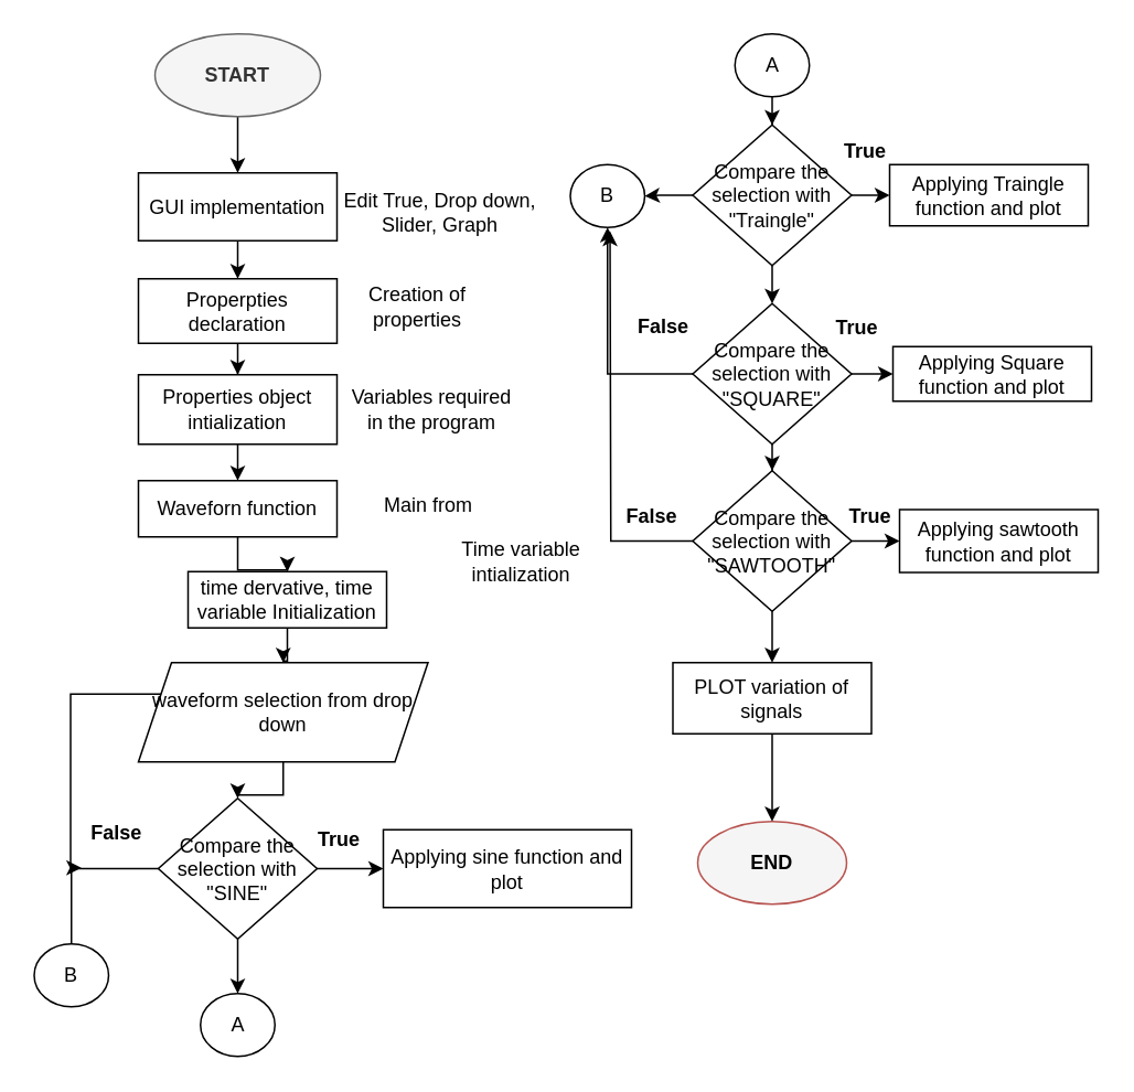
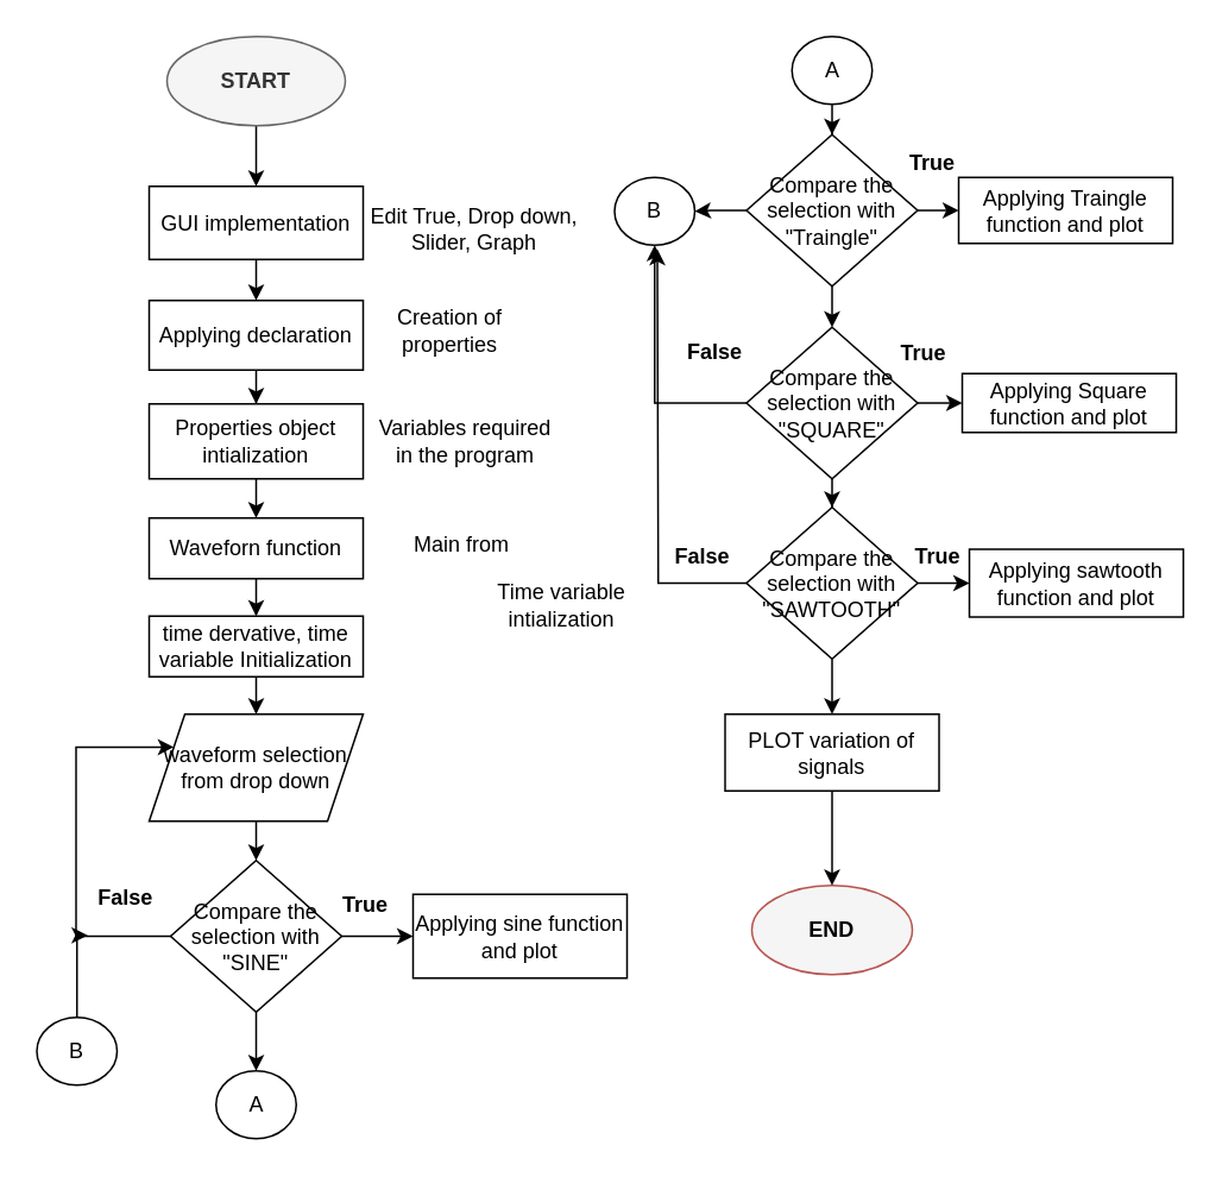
  <mxCell id="0" />
  <mxCell id="1" parent="0" />
  <mxCell id="2" style="edgeStyle=orthogonalEdgeStyle;rounded=0;orthogonalLoop=1;jettySize=auto;html=1;" edge="1" parent="1" source="3" target="16"><mxGeometry relative="1" as="geometry" /></mxCell>
  <mxCell id="3" value="&lt;b&gt;START&lt;/b&gt;" style="ellipse;whiteSpace=wrap;html=1;fillColor=#f5f5f5;strokeColor=#666666;fontColor=#333333;" parent="1" vertex="1"><mxGeometry x="93" y="20" width="100" height="50" as="geometry" /></mxCell>
  <mxCell id="4" value="" style="edgeStyle=orthogonalEdgeStyle;rounded=0;orthogonalLoop=1;jettySize=auto;html=1;" parent="1" source="5" target="7" edge="1"><mxGeometry relative="1" as="geometry" /></mxCell>
- <mxCell id="5" value="Properpties declaration" style="rounded=0;whiteSpace=wrap;html=1;" parent="1" vertex="1"><mxGeometry x="83" y="168" width="120" height="39" as="geometry" /></mxCell>
+ <mxCell id="5" value="Applying declaration" style="rounded=0;whiteSpace=wrap;html=1;" parent="1" vertex="1"><mxGeometry x="83" y="168" width="120" height="39" as="geometry" /></mxCell>
  <mxCell id="6" value="" style="edgeStyle=orthogonalEdgeStyle;rounded=0;orthogonalLoop=1;jettySize=auto;html=1;" parent="1" source="7" target="9" edge="1"><mxGeometry relative="1" as="geometry" /></mxCell>
  <mxCell id="7" value="Properties object intialization" style="rounded=0;whiteSpace=wrap;html=1;" parent="1" vertex="1"><mxGeometry x="83" y="226" width="120" height="42" as="geometry" /></mxCell>
  <mxCell id="8" style="edgeStyle=orthogonalEdgeStyle;rounded=0;orthogonalLoop=1;jettySize=auto;html=1;" edge="1" parent="1" source="9" target="25"><mxGeometry relative="1" as="geometry" /></mxCell>
  <mxCell id="9" value="Waveforn function" style="rounded=0;whiteSpace=wrap;html=1;" parent="1" vertex="1"><mxGeometry x="83" y="290" width="120" height="34" as="geometry" /></mxCell>
  <mxCell id="10" value="&lt;b&gt;False&lt;/b&gt;" style="text;html=1;strokeColor=none;fillColor=none;align=center;verticalAlign=middle;whiteSpace=wrap;rounded=0;" parent="1" vertex="1"><mxGeometry x="50" y="493" width="40" height="20" as="geometry" /></mxCell>
  <mxCell id="11" value="&lt;b&gt;END&lt;/b&gt;" style="ellipse;whiteSpace=wrap;html=1;fillColor=#f5f5f5;strokeColor=#b85450;" parent="1" vertex="1"><mxGeometry x="421" y="496" width="90" height="50" as="geometry" /></mxCell>
  <mxCell id="12" value="Creation of&amp;nbsp; properties&amp;nbsp;" style="text;html=1;strokeColor=none;fillColor=none;align=center;verticalAlign=middle;whiteSpace=wrap;rounded=0;" vertex="1" parent="1"><mxGeometry x="212" y="171" width="83" height="28" as="geometry" /></mxCell>
  <mxCell id="13" value="Variables required&lt;br&gt;in the program" style="text;html=1;align=center;verticalAlign=middle;resizable=0;points=[];autosize=1;" vertex="1" parent="1"><mxGeometry x="206" y="231.5" width="107" height="31" as="geometry" /></mxCell>
  <mxCell id="14" value="Main from" style="text;html=1;align=center;verticalAlign=middle;resizable=0;points=[];autosize=1;" vertex="1" parent="1"><mxGeometry x="217" y="296" width="81" height="18" as="geometry" /></mxCell>
  <mxCell id="15" style="edgeStyle=orthogonalEdgeStyle;rounded=0;orthogonalLoop=1;jettySize=auto;html=1;" edge="1" parent="1" source="16" target="5"><mxGeometry relative="1" as="geometry" /></mxCell>
  <mxCell id="16" value="GUI implementation" style="rounded=0;whiteSpace=wrap;html=1;" vertex="1" parent="1"><mxGeometry x="83" y="104" width="120" height="41" as="geometry" /></mxCell>
  <mxCell id="17" value="Edit True, Drop down,&lt;br&gt;Slider, Graph" style="text;html=1;align=center;verticalAlign=middle;resizable=0;points=[];autosize=1;" vertex="1" parent="1"><mxGeometry x="203" y="112" width="124" height="31" as="geometry" /></mxCell>
  <mxCell id="18" style="edgeStyle=orthogonalEdgeStyle;rounded=0;orthogonalLoop=1;jettySize=auto;html=1;entryX=0;entryY=0.25;entryDx=0;entryDy=0;" edge="1" parent="1" source="21" target="23"><mxGeometry relative="1" as="geometry"><mxPoint x="65" y="613" as="targetPoint" /><Array as="points"><mxPoint x="42" y="525" /><mxPoint x="42" y="419" /></Array></mxGeometry></mxCell>
  <mxCell id="19" style="edgeStyle=orthogonalEdgeStyle;rounded=0;orthogonalLoop=1;jettySize=auto;html=1;" edge="1" parent="1" source="21" target="26"><mxGeometry relative="1" as="geometry" /></mxCell>
  <mxCell id="20" style="edgeStyle=orthogonalEdgeStyle;rounded=0;orthogonalLoop=1;jettySize=auto;html=1;" edge="1" parent="1" source="21" target="28"><mxGeometry relative="1" as="geometry" /></mxCell>
  <mxCell id="21" value="Compare the selection with &quot;SINE&quot;" style="rhombus;whiteSpace=wrap;html=1;" vertex="1" parent="1"><mxGeometry x="95" y="482" width="96" height="85" as="geometry" /></mxCell>
  <mxCell id="22" style="edgeStyle=orthogonalEdgeStyle;rounded=0;orthogonalLoop=1;jettySize=auto;html=1;" edge="1" parent="1" source="23" target="21"><mxGeometry relative="1" as="geometry" /></mxCell>
- <mxCell id="23" value="&lt;span&gt;waveform selection from drop down&lt;/span&gt;" style="shape=parallelogram;perimeter=parallelogramPerimeter;whiteSpace=wrap;html=1;fixedSize=1;" vertex="1" parent="1"><mxGeometry x="83" y="400" width="175" height="60" as="geometry" /></mxCell>
+ <mxCell id="23" value="&lt;span&gt;waveform selection from drop down&lt;/span&gt;" style="shape=parallelogram;perimeter=parallelogramPerimeter;whiteSpace=wrap;html=1;fixedSize=1;" vertex="1" parent="1"><mxGeometry x="83" y="400" width="120" height="60" as="geometry" /></mxCell>
  <mxCell id="24" style="edgeStyle=orthogonalEdgeStyle;rounded=0;orthogonalLoop=1;jettySize=auto;html=1;" edge="1" parent="1" source="25" target="23"><mxGeometry relative="1" as="geometry" /></mxCell>
- <mxCell id="25" value="time dervative, time variable Initialization" style="rounded=0;whiteSpace=wrap;html=1;" vertex="1" parent="1"><mxGeometry x="113" y="345" width="120" height="34" as="geometry" /></mxCell>
- <mxCell id="26" value="Applying sine function and plot" style="rounded=0;whiteSpace=wrap;html=1;" vertex="1" parent="1"><mxGeometry x="231" y="501" width="150" height="47" as="geometry" /></mxCell>
+ <mxCell id="25" value="time dervative, time variable Initialization" style="rounded=0;whiteSpace=wrap;html=1;" vertex="1" parent="1"><mxGeometry x="83" y="345" width="120" height="34" as="geometry" /></mxCell>
+ <mxCell id="26" value="Applying sine function and plot" style="rounded=0;whiteSpace=wrap;html=1;" vertex="1" parent="1"><mxGeometry x="231" y="501" width="120" height="47" as="geometry" /></mxCell>
  <mxCell id="27" style="edgeStyle=orthogonalEdgeStyle;rounded=0;orthogonalLoop=1;jettySize=auto;html=1;exitX=0.5;exitY=1;exitDx=0;exitDy=0;" edge="1" parent="1" source="26" target="26"><mxGeometry relative="1" as="geometry" /></mxCell>
  <mxCell id="28" value="A" style="ellipse;whiteSpace=wrap;html=1;" vertex="1" parent="1"><mxGeometry x="120.5" y="600" width="45" height="38" as="geometry" /></mxCell>
  <mxCell id="29" value="True" style="text;html=1;align=center;verticalAlign=middle;resizable=0;points=[];autosize=1;fontStyle=1" vertex="1" parent="1"><mxGeometry x="186" y="498" width="36" height="18" as="geometry" /></mxCell>
  <mxCell id="30" style="edgeStyle=orthogonalEdgeStyle;rounded=0;orthogonalLoop=1;jettySize=auto;html=1;" edge="1" parent="1" source="31" target="36"><mxGeometry relative="1" as="geometry" /></mxCell>
  <mxCell id="31" value="A" style="ellipse;whiteSpace=wrap;html=1;" vertex="1" parent="1"><mxGeometry x="443.5" y="20" width="45" height="38" as="geometry" /></mxCell>
  <mxCell id="32" value="Time variable &lt;br&gt;intialization" style="text;html=1;align=center;verticalAlign=middle;resizable=0;points=[];autosize=1;" vertex="1" parent="1"><mxGeometry x="273" y="323" width="81" height="31" as="geometry" /></mxCell>
  <mxCell id="33" style="edgeStyle=orthogonalEdgeStyle;rounded=0;orthogonalLoop=1;jettySize=auto;html=1;" edge="1" parent="1" source="36" target="37"><mxGeometry relative="1" as="geometry" /></mxCell>
  <mxCell id="34" style="edgeStyle=orthogonalEdgeStyle;rounded=0;orthogonalLoop=1;jettySize=auto;html=1;" edge="1" parent="1" source="36" target="41"><mxGeometry relative="1" as="geometry" /></mxCell>
  <mxCell id="35" value="" style="edgeStyle=orthogonalEdgeStyle;rounded=0;orthogonalLoop=1;jettySize=auto;html=1;" edge="1" parent="1" source="36" target="48"><mxGeometry relative="1" as="geometry" /></mxCell>
  <mxCell id="36" value="Compare the selection with &quot;Traingle&quot;" style="rhombus;whiteSpace=wrap;html=1;" vertex="1" parent="1"><mxGeometry x="418" y="75" width="96" height="85" as="geometry" /></mxCell>
  <mxCell id="37" value="Applying Traingle function and plot" style="rounded=0;whiteSpace=wrap;html=1;" vertex="1" parent="1"><mxGeometry x="537" y="99" width="120" height="37" as="geometry" /></mxCell>
  <mxCell id="38" style="edgeStyle=orthogonalEdgeStyle;rounded=0;orthogonalLoop=1;jettySize=auto;html=1;" edge="1" parent="1" source="41" target="42"><mxGeometry relative="1" as="geometry" /></mxCell>
  <mxCell id="39" value="" style="edgeStyle=orthogonalEdgeStyle;rounded=0;orthogonalLoop=1;jettySize=auto;html=1;" edge="1" parent="1" source="41" target="46"><mxGeometry relative="1" as="geometry" /></mxCell>
  <mxCell id="40" style="edgeStyle=orthogonalEdgeStyle;rounded=0;orthogonalLoop=1;jettySize=auto;html=1;" edge="1" parent="1" source="41" target="48"><mxGeometry relative="1" as="geometry" /></mxCell>
  <mxCell id="41" value="Compare the selection with &quot;SQUARE&quot;" style="rhombus;whiteSpace=wrap;html=1;" vertex="1" parent="1"><mxGeometry x="418" y="183" width="96" height="85" as="geometry" /></mxCell>
  <mxCell id="42" value="Applying Square function and plot" style="rounded=0;whiteSpace=wrap;html=1;" vertex="1" parent="1"><mxGeometry x="539" y="209" width="120" height="33" as="geometry" /></mxCell>
  <mxCell id="43" value="" style="edgeStyle=orthogonalEdgeStyle;rounded=0;orthogonalLoop=1;jettySize=auto;html=1;" edge="1" parent="1" source="46" target="47"><mxGeometry relative="1" as="geometry" /></mxCell>
  <mxCell id="44" style="edgeStyle=orthogonalEdgeStyle;rounded=0;orthogonalLoop=1;jettySize=auto;html=1;" edge="1" parent="1" source="46"><mxGeometry relative="1" as="geometry"><mxPoint x="368" y="139.2" as="targetPoint" /></mxGeometry></mxCell>
  <mxCell id="45" value="" style="edgeStyle=orthogonalEdgeStyle;rounded=0;orthogonalLoop=1;jettySize=auto;html=1;" edge="1" parent="1" source="46" target="57"><mxGeometry relative="1" as="geometry" /></mxCell>
  <mxCell id="46" value="Compare the selection with &quot;SAWTOOTH&quot;" style="rhombus;whiteSpace=wrap;html=1;" vertex="1" parent="1"><mxGeometry x="418" y="284" width="96" height="85" as="geometry" /></mxCell>
  <mxCell id="47" value="Applying sawtooth function and plot" style="rounded=0;whiteSpace=wrap;html=1;" vertex="1" parent="1"><mxGeometry x="543" y="307.5" width="120" height="38" as="geometry" /></mxCell>
  <mxCell id="48" value="B" style="ellipse;whiteSpace=wrap;html=1;" vertex="1" parent="1"><mxGeometry x="344" y="99" width="45" height="38" as="geometry" /></mxCell>
  <mxCell id="49" style="edgeStyle=orthogonalEdgeStyle;rounded=0;orthogonalLoop=1;jettySize=auto;html=1;" edge="1" parent="1" source="50"><mxGeometry relative="1" as="geometry"><mxPoint x="48.5" y="524" as="targetPoint" /><Array as="points"><mxPoint x="43" y="524" /></Array></mxGeometry></mxCell>
  <mxCell id="50" value="B" style="ellipse;whiteSpace=wrap;html=1;" vertex="1" parent="1"><mxGeometry x="20" y="570" width="45" height="38" as="geometry" /></mxCell>
  <mxCell id="51" value="False" style="text;html=1;align=center;verticalAlign=middle;resizable=0;points=[];autosize=1;fontStyle=1" vertex="1" parent="1"><mxGeometry x="380" y="188" width="40" height="18" as="geometry" /></mxCell>
  <mxCell id="52" value="False" style="text;html=1;align=center;verticalAlign=middle;resizable=0;points=[];autosize=1;fontStyle=1" vertex="1" parent="1"><mxGeometry x="373" y="303" width="40" height="18" as="geometry" /></mxCell>
  <mxCell id="53" value="True" style="text;html=1;align=center;verticalAlign=middle;resizable=0;points=[];autosize=1;fontStyle=1" vertex="1" parent="1"><mxGeometry x="504" y="82" width="36" height="18" as="geometry" /></mxCell>
  <mxCell id="54" value="True" style="text;html=1;align=center;verticalAlign=middle;resizable=0;points=[];autosize=1;fontStyle=1" vertex="1" parent="1"><mxGeometry x="499" y="189" width="36" height="18" as="geometry" /></mxCell>
  <mxCell id="55" value="True" style="text;html=1;align=center;verticalAlign=middle;resizable=0;points=[];autosize=1;fontStyle=1" vertex="1" parent="1"><mxGeometry x="507" y="303" width="36" height="18" as="geometry" /></mxCell>
  <mxCell id="56" style="edgeStyle=orthogonalEdgeStyle;rounded=0;orthogonalLoop=1;jettySize=auto;html=1;" edge="1" parent="1" source="57" target="11"><mxGeometry relative="1" as="geometry" /></mxCell>
  <mxCell id="57" value="PLOT variation of signals" style="rounded=0;whiteSpace=wrap;html=1;" vertex="1" parent="1"><mxGeometry x="406" y="400" width="120" height="43" as="geometry" /></mxCell>
